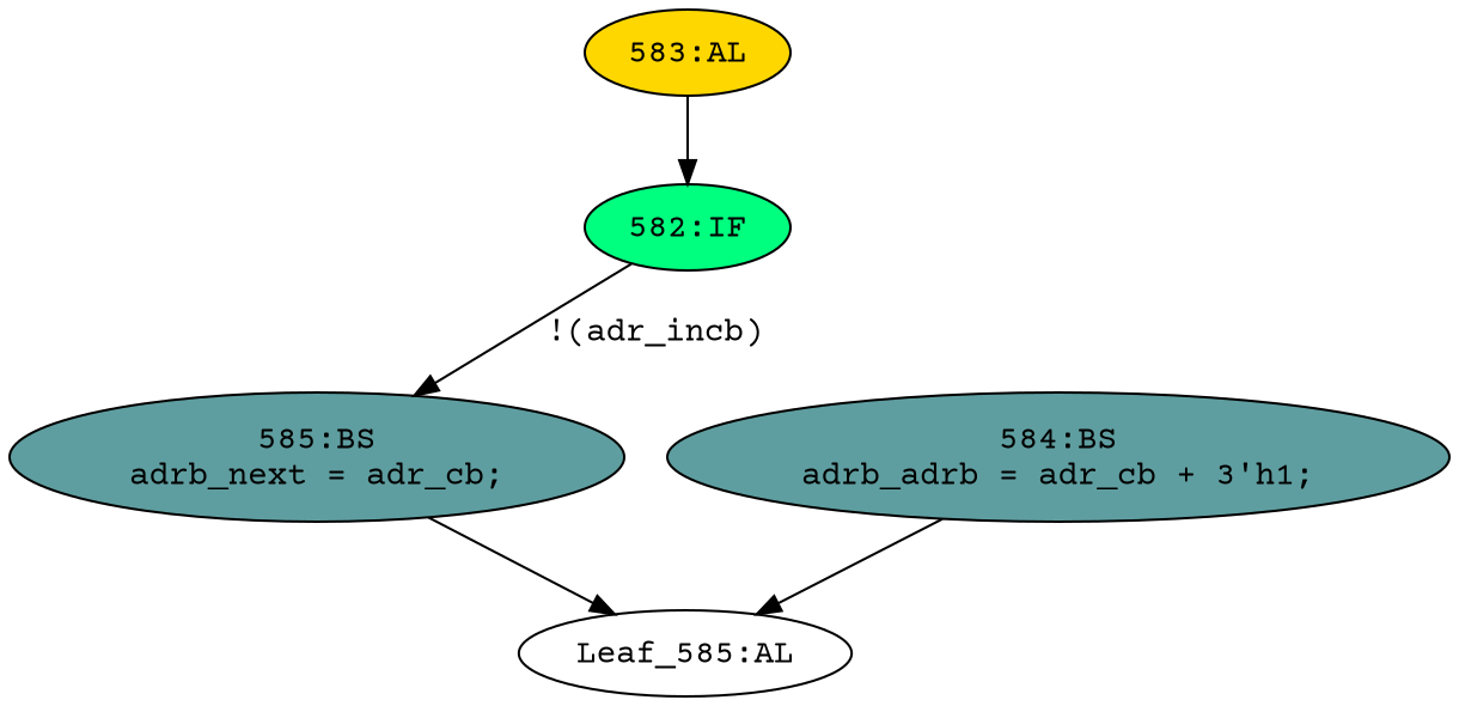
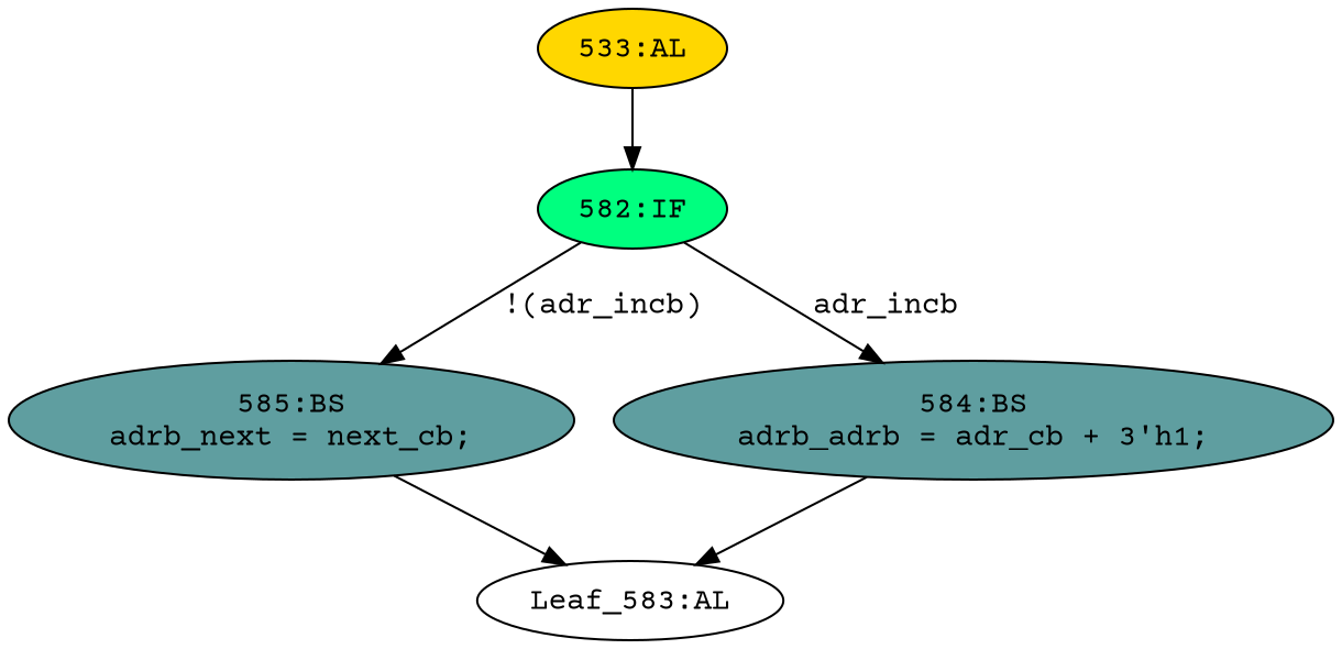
  strict digraph {
    fontname="Courier Prime"
    node [fillcolor=cadetblue fontname="Courier Prime" statements="[]" style=filled typ=BlockingSubstitution]
    edge [cond="[]" fontname="Courier Prime" lineno=None]
-   n1 [ast="<pyverilog.vparser.ast.Always object at 0x7fa020e95f10>" clk_sens=False fillcolor=gold label="583:AL" sens="['adr_incb', 'adr_cb']" typ=Always use_var="['adr_cb', 'adr_incb']"]
+   n1 [ast="<pyverilog.vparser.ast.Always object at 0x7fa020e95f10>" clk_sens=False fillcolor=gold label="533:AL" sens="['adr_incb', 'adr_cb']" typ=Always use_var="['adr_cb', 'adr_incb']"]
    n2 [ast="<pyverilog.vparser.ast.IfStatement object at 0x7fa020e2a0d0>" fillcolor=springgreen label="582:IF" typ=IfStatement]
-   n3 [ast="<pyverilog.vparser.ast.BlockingSubstitution object at 0x7fa020e2a150>" label="585:BS\nadrb_next = adr_cb;" statements="[<pyverilog.vparser.ast.BlockingSubstitution object at 0x7fa020e2a150>]"]
+   n3 [ast="<pyverilog.vparser.ast.BlockingSubstitution object at 0x7fa020e2a150>" label="585:BS\nadrb_next = next_cb;" statements="[<pyverilog.vparser.ast.BlockingSubstitution object at 0x7fa020e2a150>]"]
    n4 [ast="<pyverilog.vparser.ast.BlockingSubstitution object at 0x7fa020e2a310>" label="584:BS\nadrb_adrb = adr_cb + 3'h1;" statements="[<pyverilog.vparser.ast.BlockingSubstitution object at 0x7fa020e2a310>]"]
-   n5 [def_var="['adrb_next']" label="Leaf_585:AL" fillcolor="" statements="" style="" typ=""]
+   n5 [def_var="['adrb_next']" label="Leaf_583:AL" fillcolor="" statements="" style="" typ=""]
    n1 -> n2
    n2 -> n3 [cond="['adr_incb']" label="!(adr_incb)" lineno=584]
+   n2 -> n4 [cond="['adr_incb']" label=adr_incb lineno=584]
    n3 -> n5
    n4 -> n5
  }
